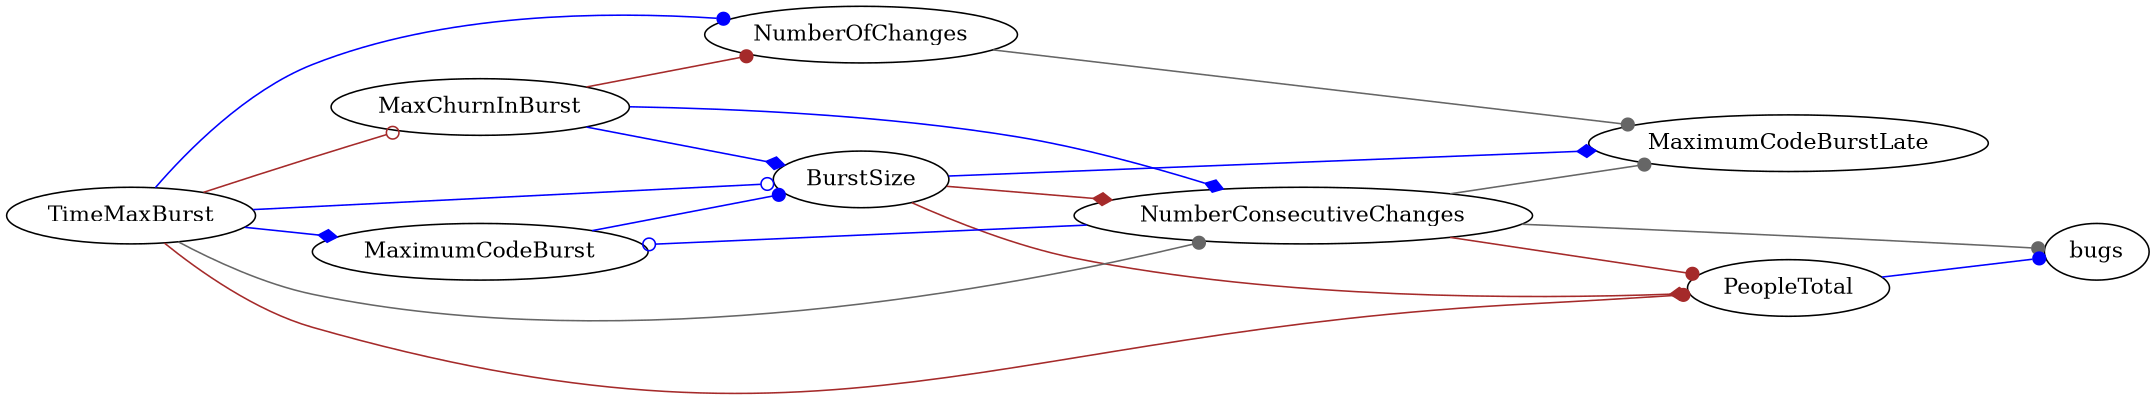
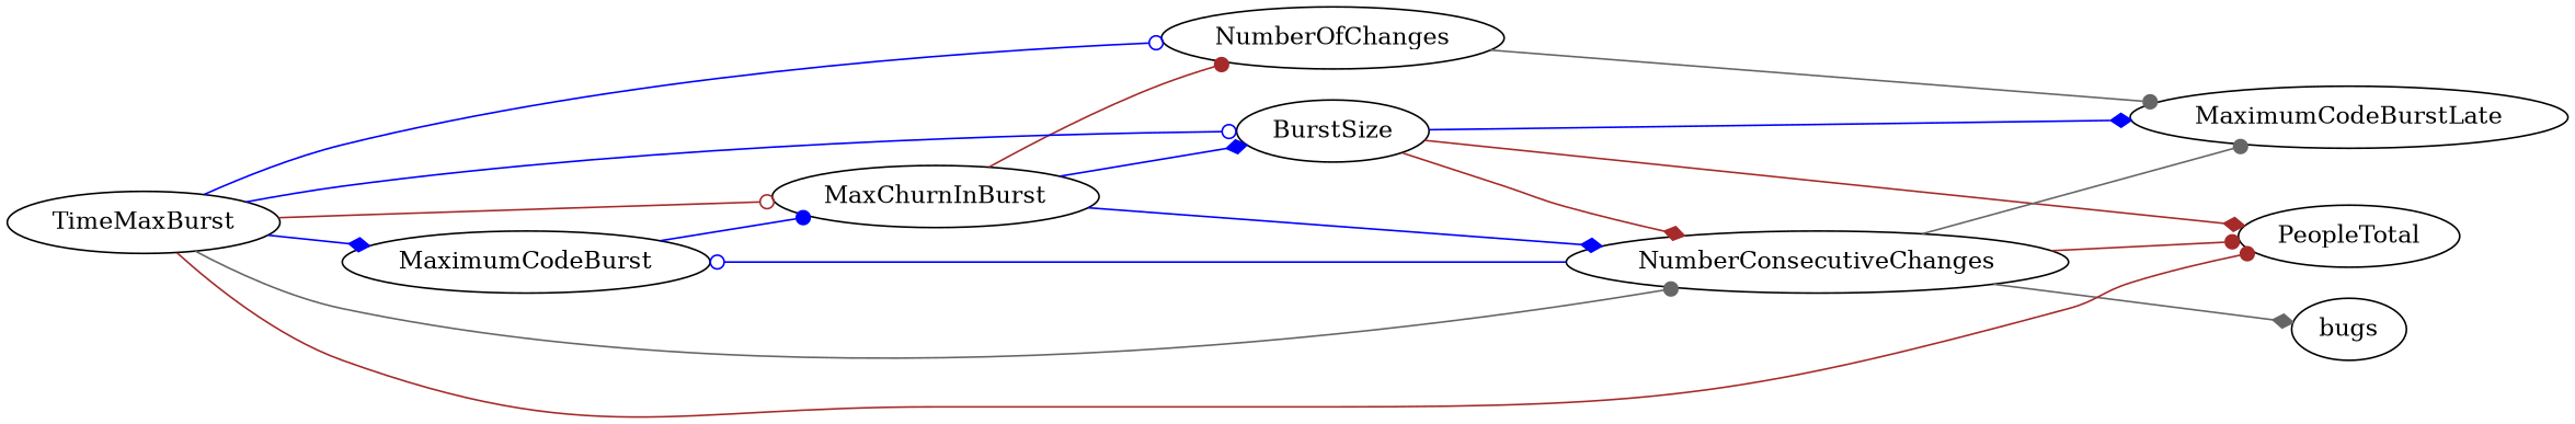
  digraph {
    rankdir=LR
    edge [arrowhead=dot color=blue]
    MaximumCodeBurst
    MaxChurnInBurst
    NumberOfChanges
    BurstSize
    NumberConsecutiveChanges
    MaximumCodeBurstLate
    PeopleTotal
    bugs
    TimeMaxBurst
-   MaximumCodeBurst -> BurstSize
+   MaximumCodeBurst -> MaxChurnInBurst
    MaxChurnInBurst -> NumberOfChanges [color=brown]
    MaxChurnInBurst -> BurstSize [arrowhead=diamond]
    MaxChurnInBurst -> NumberConsecutiveChanges [arrowhead=diamond]
    NumberOfChanges -> MaximumCodeBurstLate [color=gray40]
    BurstSize -> NumberConsecutiveChanges [arrowhead=diamond color=brown]
    BurstSize -> MaximumCodeBurstLate [arrowhead=diamond]
    BurstSize -> PeopleTotal [arrowhead=diamond color=brown]
    NumberConsecutiveChanges -> MaximumCodeBurst [arrowhead=odot]
    NumberConsecutiveChanges -> MaximumCodeBurstLate [color=gray40]
    NumberConsecutiveChanges -> PeopleTotal [color=brown]
-   NumberConsecutiveChanges -> bugs [color=gray40]
-   PeopleTotal -> bugs
+   NumberConsecutiveChanges -> bugs [arrowhead=diamond color=gray40]
    TimeMaxBurst -> MaximumCodeBurst [arrowhead=diamond]
    TimeMaxBurst -> MaxChurnInBurst [arrowhead=odot color=brown]
-   TimeMaxBurst -> NumberOfChanges
+   TimeMaxBurst -> NumberOfChanges [arrowhead=odot]
    TimeMaxBurst -> BurstSize [arrowhead=odot]
    TimeMaxBurst -> NumberConsecutiveChanges [color=gray40]
    TimeMaxBurst -> PeopleTotal [color=brown]
  }
